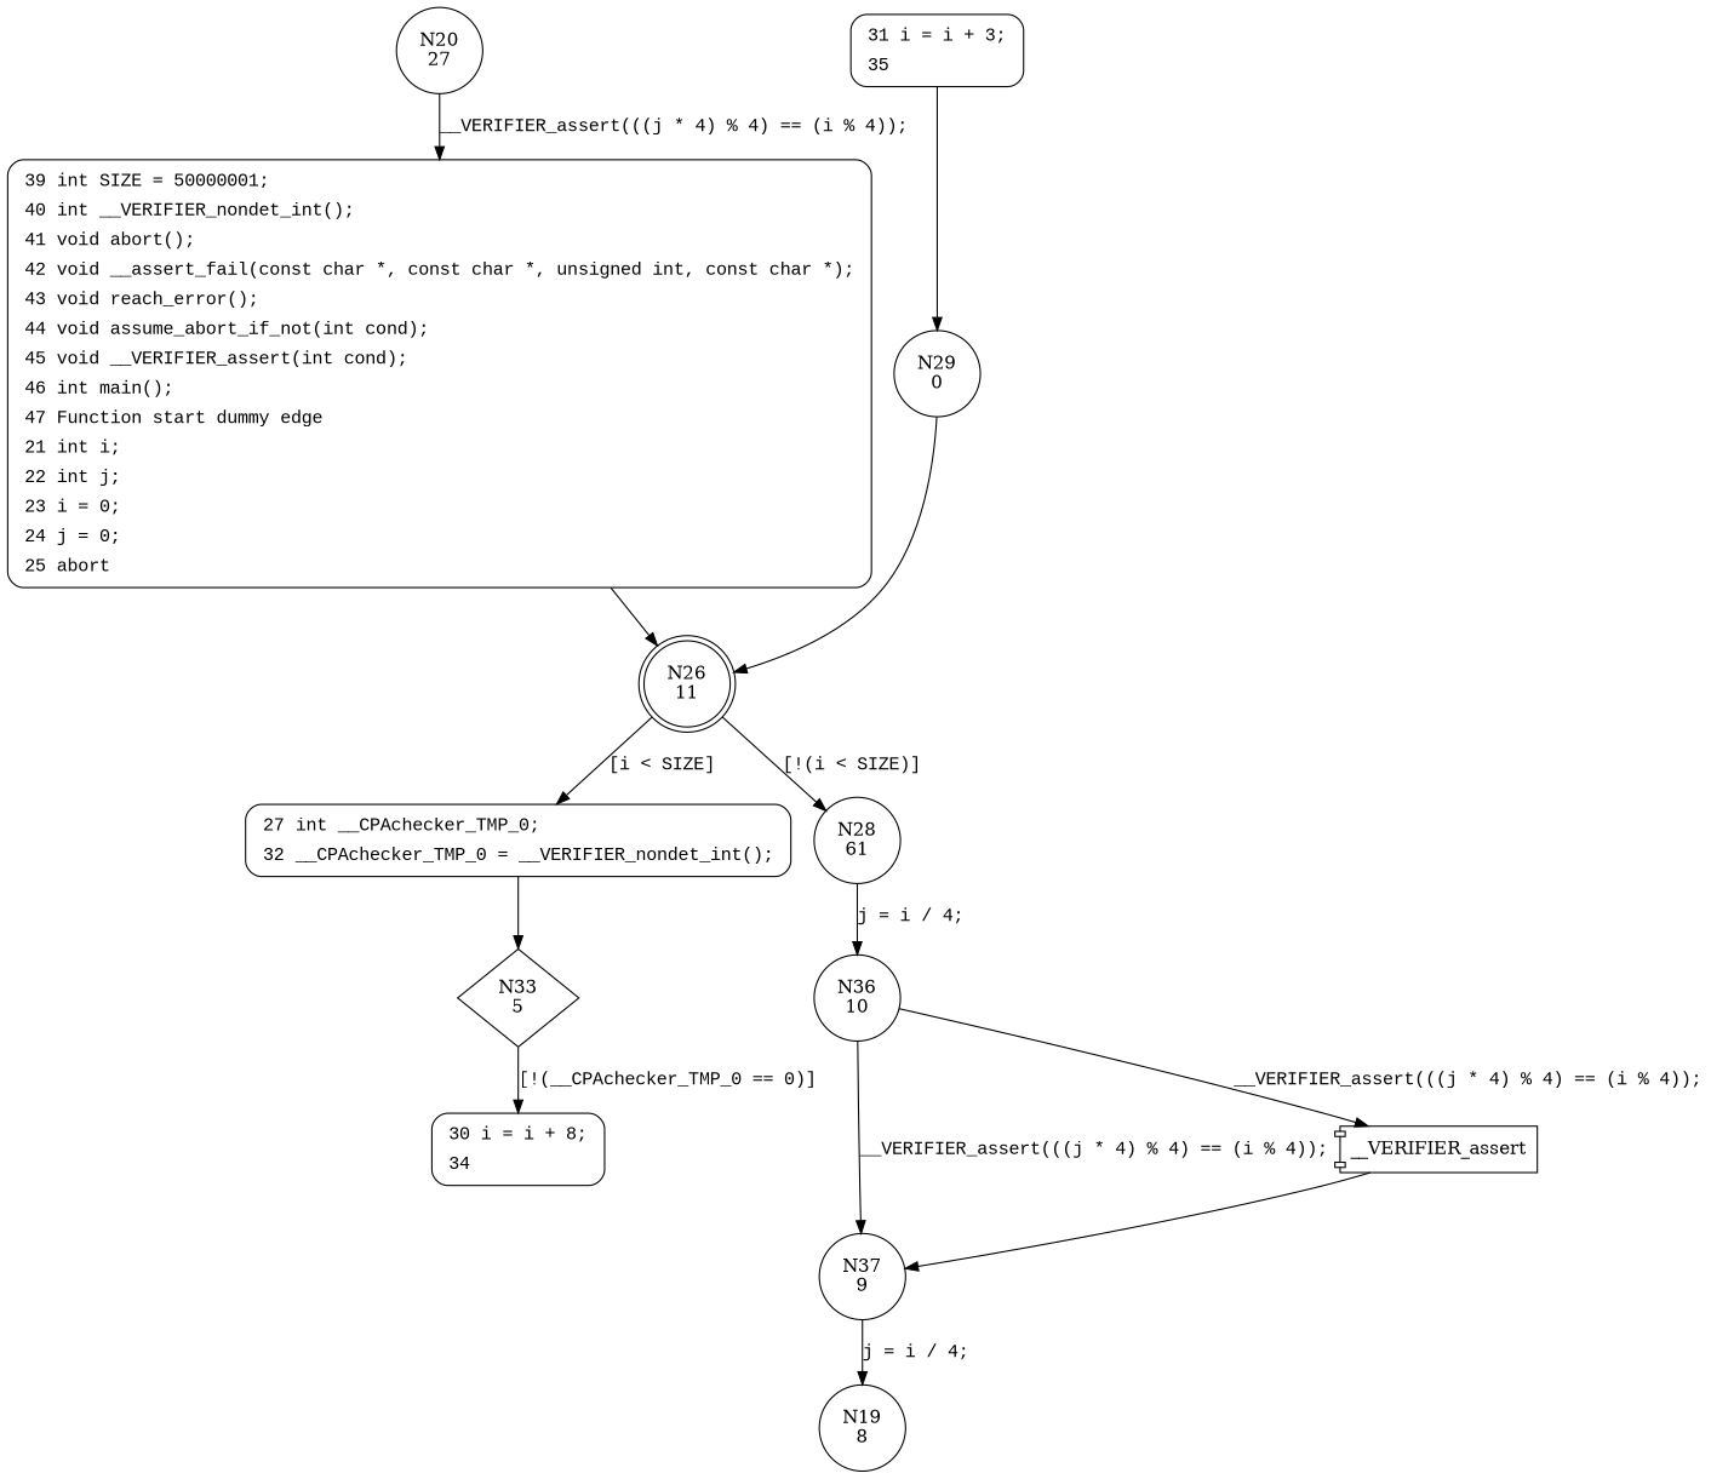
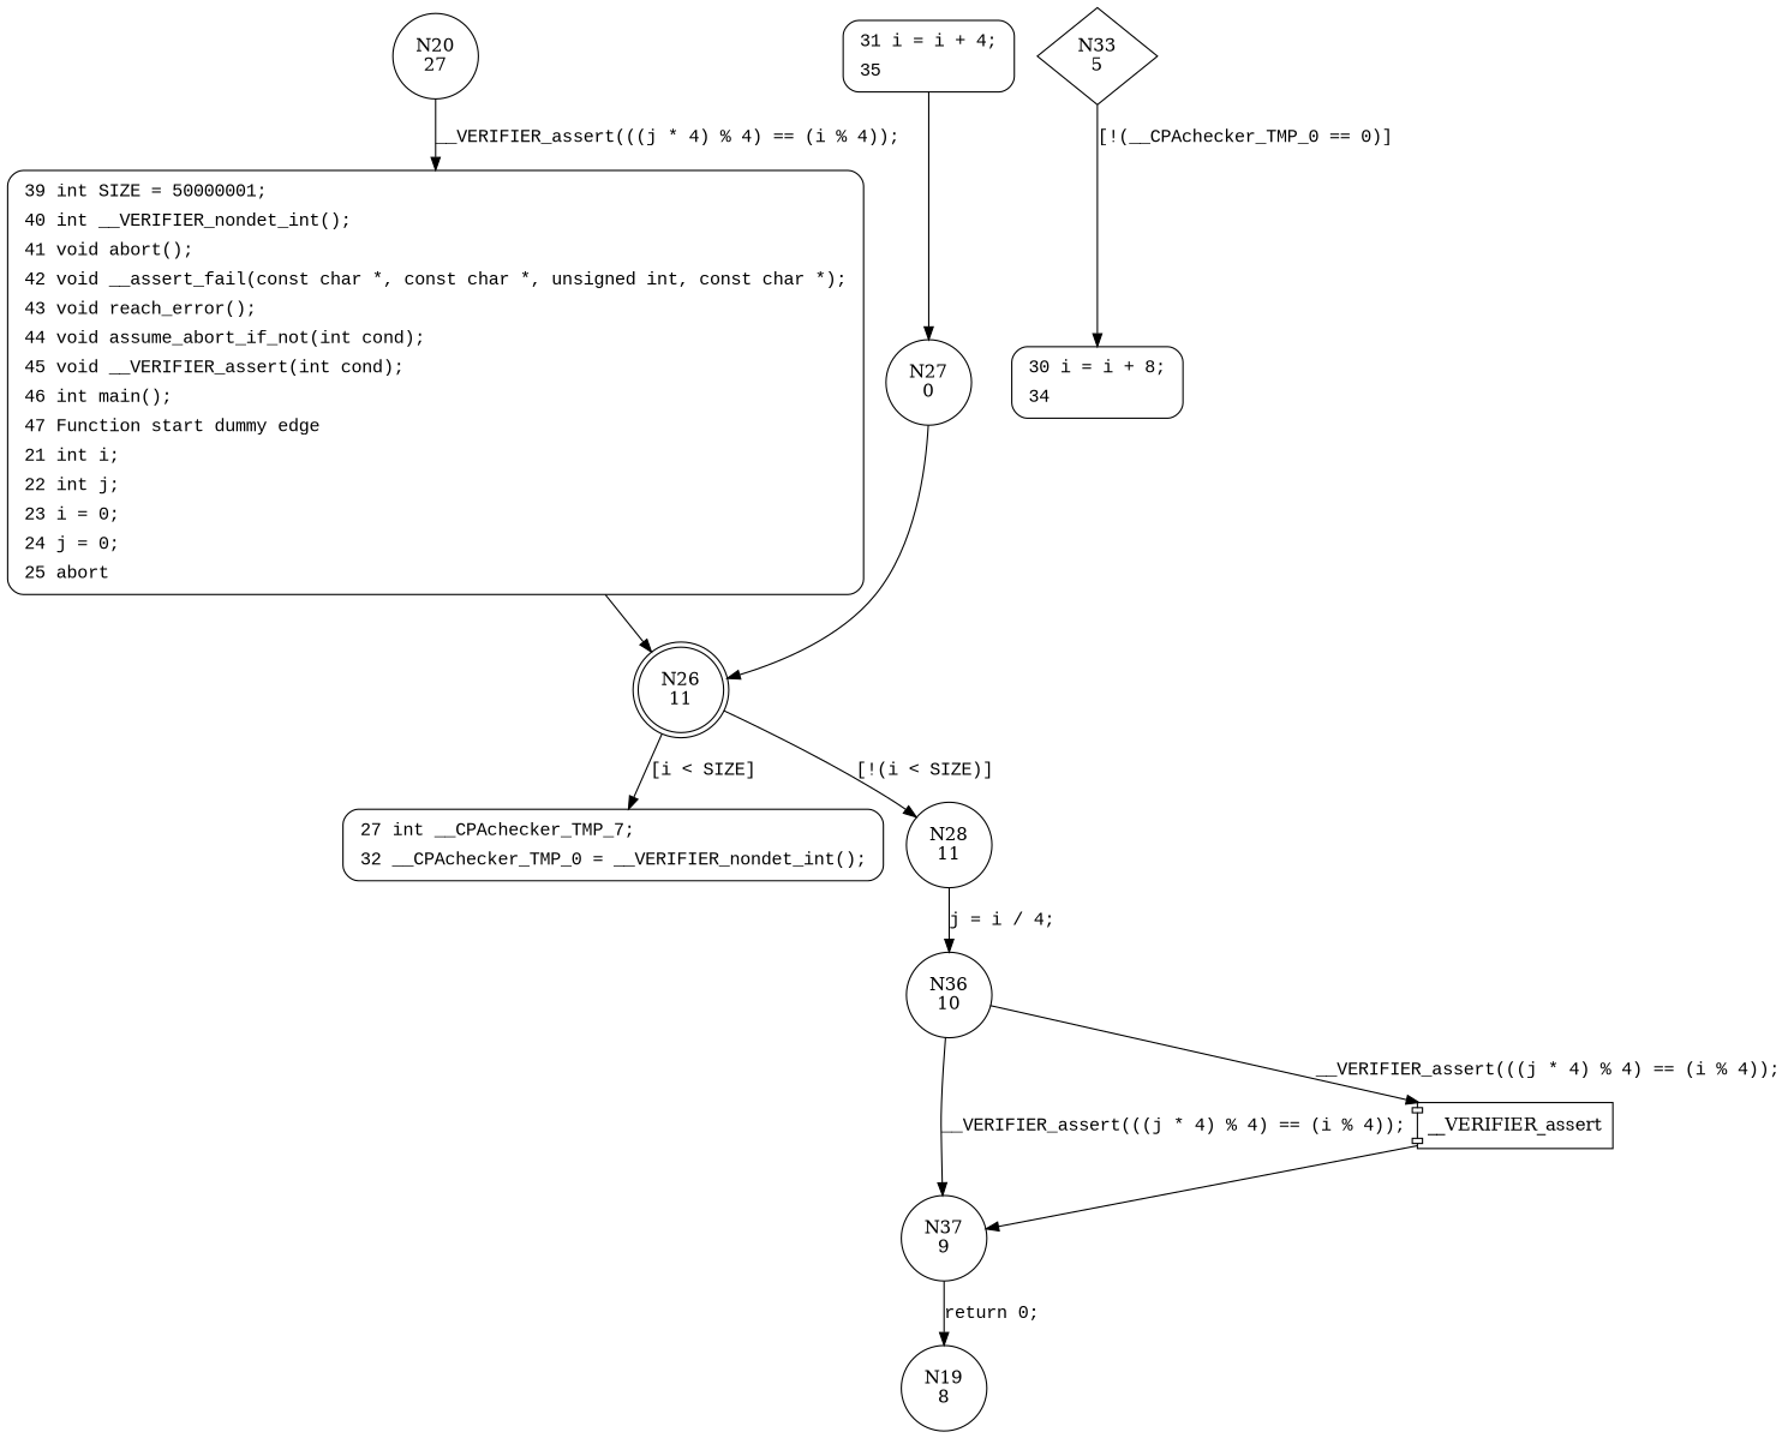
  digraph {
    node [shape=circle]
    edge [fontname="Courier New"]
    n1 [label="N20\n27"]
    n2 [fillcolor=white fontname="Courier New" label=<<table border="0" cellborder="0" cellpadding="3" bgcolor="white"><tr><td align="right">39</td><td align="left">int SIZE = 50000001;</td></tr><tr><td align="right">40</td><td align="left">int __VERIFIER_nondet_int();</td></tr><tr><td align="right">41</td><td align="left">void abort();</td></tr><tr><td align="right">42</td><td align="left">void __assert_fail(const char *, const char *, unsigned int, const char *);</td></tr><tr><td align="right">43</td><td align="left">void reach_error();</td></tr><tr><td align="right">44</td><td align="left">void assume_abort_if_not(int cond);</td></tr><tr><td align="right">45</td><td align="left">void __VERIFIER_assert(int cond);</td></tr><tr><td align="right">46</td><td align="left">int main();</td></tr><tr><td align="right">47</td><td align="left">Function start dummy edge</td></tr><tr><td align="right">21</td><td align="left">int i;</td></tr><tr><td align="right">22</td><td align="left">int j;</td></tr><tr><td align="right">23</td><td align="left">i = 0;</td></tr><tr><td align="right">24</td><td align="left">j = 0;</td></tr><tr><td align="right">25</td><td align="left">abort</td></tr></table>> penwidth=1 shape=Mrecord style="filled,bold"]
    n3 [label="N26\n11" shape=doublecircle]
-   n4 [fillcolor=white fontname="Courier New" label=<<table border="0" cellborder="0" cellpadding="3" bgcolor="white"><tr><td align="right">27</td><td align="left">int __CPAchecker_TMP_0;</td></tr><tr><td align="right">32</td><td align="left">__CPAchecker_TMP_0 = __VERIFIER_nondet_int();</td></tr></table>> penwidth=1 shape=Mrecord style="filled,bold"]
-   n5 [label="N28\n61"]
+   n4 [fillcolor=white fontname="Courier New" label=<<table border="0" cellborder="0" cellpadding="3" bgcolor="white"><tr><td align="right">27</td><td align="left">int __CPAchecker_TMP_7;</td></tr><tr><td align="right">32</td><td align="left">__CPAchecker_TMP_0 = __VERIFIER_nondet_int();</td></tr></table>> penwidth=1 shape=Mrecord style="filled,bold"]
+   n5 [label="N28\n11"]
    n6 [label="N33\n5" shape=diamond]
    n7 [label="N36\n10"]
    n8 [fillcolor=white fontname="Courier New" label=<<table border="0" cellborder="0" cellpadding="3" bgcolor="white"><tr><td align="right">30</td><td align="left">i = i + 8;</td></tr><tr><td align="right">34</td><td align="left"></td></tr></table>> penwidth=1 shape=Mrecord style="filled,bold"]
    n9 [label="N37\n9"]
    n10 [label=__VERIFIER_assert shape=component]
    n11 [label="N19\n8"]
-   n12 [fillcolor=white fontname="Courier New" label=<<table border="0" cellborder="0" cellpadding="3" bgcolor="white"><tr><td align="right">31</td><td align="left">i = i + 3;</td></tr><tr><td align="right">35</td><td align="left"></td></tr></table>> penwidth=1 shape=Mrecord style="filled,bold"]
-   n13 [label="N29\n0"]
+   n12 [fillcolor=white fontname="Courier New" label=<<table border="0" cellborder="0" cellpadding="3" bgcolor="white"><tr><td align="right">31</td><td align="left">i = i + 4;</td></tr><tr><td align="right">35</td><td align="left"></td></tr></table>> penwidth=1 shape=Mrecord style="filled,bold"]
+   n13 [label="N27\n0"]
    n1 -> n2 [label="__VERIFIER_assert(((j * 4) % 4) == (i % 4));"]
    n2 -> n3 [fontname=""]
    n3 -> n4 [label="[i < SIZE]"]
    n3 -> n5 [label="[!(i < SIZE)]"]
-   n4 -> n6 [fontname=""]
    n5 -> n7 [label="j = i / 4;"]
    n6 -> n8 [label="[!(__CPAchecker_TMP_0 == 0)]"]
    n7 -> n9 [label="__VERIFIER_assert(((j * 4) % 4) == (i % 4));"]
    n7 -> n10 [label="__VERIFIER_assert(((j * 4) % 4) == (i % 4));"]
-   n9 -> n11 [label="j = i / 4;"]
+   n9 -> n11 [label="return 0;"]
    n10 -> n9
    n12 -> n13 [fontname=""]
    n13 -> n3
  }
